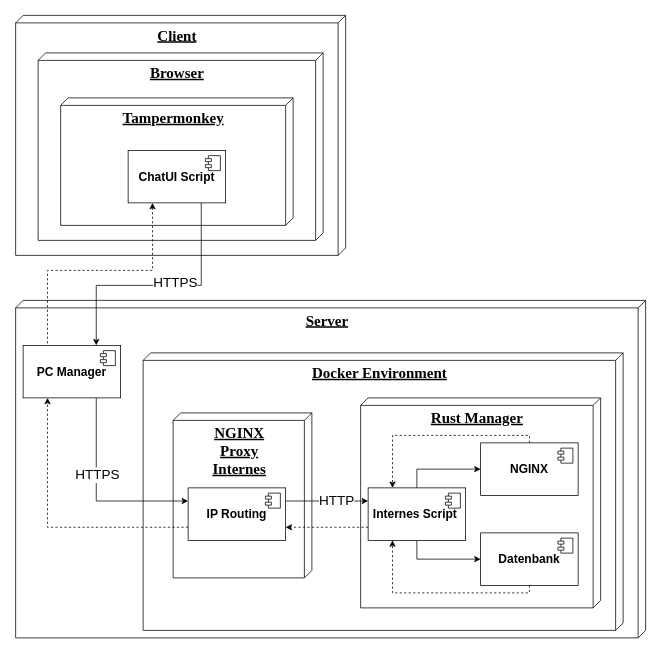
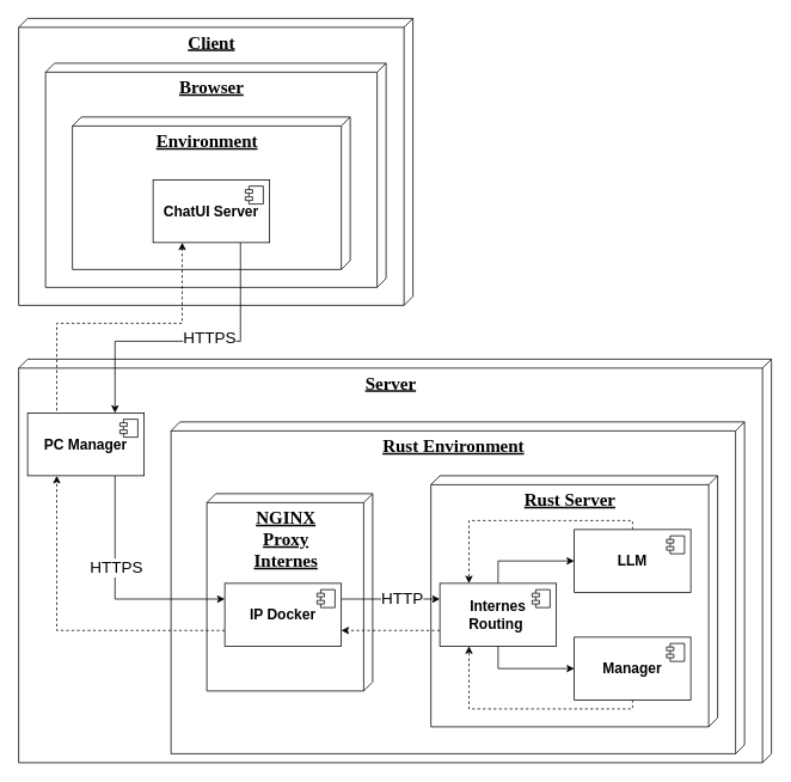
  <mxCell id="0" />
  <mxCell id="1" parent="0" />
  <mxCell id="2" value="&lt;b style=&quot;font-size: 20px;&quot;&gt;Server&lt;/b&gt;" style="verticalAlign=top;align=center;spacingTop=8;spacingLeft=2;spacingRight=12;shape=cube;size=10;direction=south;fontStyle=4;html=1;rounded=0;shadow=0;comic=0;labelBackgroundColor=none;strokeWidth=1;fontFamily=Verdana;fontSize=20;" parent="1" vertex="1"><mxGeometry x="20" y="400" width="840" height="450" as="geometry" /></mxCell>
  <mxCell id="3" value="&lt;b style=&quot;font-size: 20px;&quot;&gt;Client&lt;/b&gt;" style="verticalAlign=top;align=center;spacingTop=8;spacingLeft=2;spacingRight=12;shape=cube;size=10;direction=south;fontStyle=4;html=1;rounded=0;shadow=0;comic=0;labelBackgroundColor=none;strokeWidth=1;fontFamily=Verdana;fontSize=20;" vertex="1" parent="1"><mxGeometry x="20" y="20" width="440" height="320" as="geometry" /></mxCell>
- <mxCell id="4" value="&lt;b style=&quot;font-size: 20px;&quot;&gt;Docker Environment&lt;/b&gt;" style="verticalAlign=top;align=center;spacingTop=8;spacingLeft=2;spacingRight=12;shape=cube;size=10;direction=south;fontStyle=4;html=1;rounded=0;shadow=0;comic=0;labelBackgroundColor=none;strokeWidth=1;fontFamily=Verdana;fontSize=20;" vertex="1" parent="1"><mxGeometry x="190" y="470" width="640" height="370" as="geometry" /></mxCell>
+ <mxCell id="4" value="&lt;b style=&quot;font-size: 20px;&quot;&gt;Rust Environment&lt;/b&gt;" style="verticalAlign=top;align=center;spacingTop=8;spacingLeft=2;spacingRight=12;shape=cube;size=10;direction=south;fontStyle=4;html=1;rounded=0;shadow=0;comic=0;labelBackgroundColor=none;strokeWidth=1;fontFamily=Verdana;fontSize=20;" vertex="1" parent="1"><mxGeometry x="190" y="470" width="640" height="370" as="geometry" /></mxCell>
  <mxCell id="5" value="&lt;b style=&quot;font-size: 20px;&quot;&gt;NGINX&lt;br&gt;Proxy &lt;br&gt;Internes&lt;br&gt;&lt;/b&gt;" style="verticalAlign=top;align=center;spacingTop=8;spacingLeft=2;spacingRight=12;shape=cube;size=10;direction=south;fontStyle=4;html=1;rounded=0;shadow=0;comic=0;labelBackgroundColor=none;strokeWidth=1;fontFamily=Verdana;fontSize=20;" vertex="1" parent="1"><mxGeometry x="230" y="550" width="185" height="220" as="geometry" /></mxCell>
- <mxCell id="6" value="&lt;b style=&quot;font-size: 20px;&quot;&gt;Rust Manager&lt;/b&gt;" style="verticalAlign=top;align=center;spacingTop=8;spacingLeft=2;spacingRight=12;shape=cube;size=10;direction=south;fontStyle=4;html=1;rounded=0;shadow=0;comic=0;labelBackgroundColor=none;strokeWidth=1;fontFamily=Verdana;fontSize=20;" vertex="1" parent="1"><mxGeometry x="480" y="530" width="320" height="280" as="geometry" /></mxCell>
+ <mxCell id="6" value="&lt;b style=&quot;font-size: 20px;&quot;&gt;Rust Server&lt;/b&gt;" style="verticalAlign=top;align=center;spacingTop=8;spacingLeft=2;spacingRight=12;shape=cube;size=10;direction=south;fontStyle=4;html=1;rounded=0;shadow=0;comic=0;labelBackgroundColor=none;strokeWidth=1;fontFamily=Verdana;fontSize=20;" vertex="1" parent="1"><mxGeometry x="480" y="530" width="320" height="280" as="geometry" /></mxCell>
  <mxCell id="7" style="edgeStyle=orthogonalEdgeStyle;rounded=0;orthogonalLoop=1;jettySize=auto;html=1;exitX=1;exitY=0.25;exitDx=0;exitDy=0;entryX=0;entryY=0.25;entryDx=0;entryDy=0;startArrow=none;startFill=0;" edge="1" parent="1" source="10" target="15"><mxGeometry relative="1" as="geometry" /></mxCell>
  <mxCell id="8" value="&lt;font style=&quot;font-size: 18px;&quot;&gt;HTTP&lt;/font&gt;" style="edgeLabel;html=1;align=center;verticalAlign=middle;resizable=0;points=[];" vertex="1" connectable="0" parent="7"><mxGeometry x="0.227" y="1" relative="1" as="geometry"><mxPoint as="offset" /></mxGeometry></mxCell>
  <mxCell id="9" style="edgeStyle=orthogonalEdgeStyle;rounded=0;orthogonalLoop=1;jettySize=auto;html=1;exitX=0;exitY=0.75;exitDx=0;exitDy=0;entryX=0.25;entryY=1;entryDx=0;entryDy=0;dashed=1;" edge="1" parent="1" source="10" target="25"><mxGeometry relative="1" as="geometry" /></mxCell>
- <mxCell id="10" value="&lt;b&gt;&lt;font style=&quot;font-size: 16px;&quot;&gt;IP Routing&lt;/font&gt;&lt;/b&gt;" style="html=1;dropTarget=0;whiteSpace=wrap;" vertex="1" parent="1"><mxGeometry x="250" y="650" width="130" height="70" as="geometry" /></mxCell>
+ <mxCell id="10" value="&lt;b&gt;&lt;font style=&quot;font-size: 16px;&quot;&gt;IP Docker&lt;/font&gt;&lt;/b&gt;" style="html=1;dropTarget=0;whiteSpace=wrap;" vertex="1" parent="1"><mxGeometry x="250" y="650" width="130" height="70" as="geometry" /></mxCell>
  <mxCell id="11" value="" style="shape=module;jettyWidth=8;jettyHeight=4;" vertex="1" parent="10"><mxGeometry x="1" width="20" height="20" relative="1" as="geometry"><mxPoint x="-27" y="7" as="offset" /></mxGeometry></mxCell>
  <mxCell id="12" style="edgeStyle=orthogonalEdgeStyle;rounded=0;orthogonalLoop=1;jettySize=auto;html=1;exitX=0.5;exitY=0;exitDx=0;exitDy=0;entryX=0;entryY=0.5;entryDx=0;entryDy=0;startArrow=none;startFill=0;" edge="1" parent="1" source="15" target="18"><mxGeometry relative="1" as="geometry" /></mxCell>
  <mxCell id="13" style="edgeStyle=orthogonalEdgeStyle;rounded=0;orthogonalLoop=1;jettySize=auto;html=1;exitX=0.5;exitY=1;exitDx=0;exitDy=0;entryX=0;entryY=0.5;entryDx=0;entryDy=0;startArrow=none;startFill=0;" edge="1" parent="1" source="15" target="21"><mxGeometry relative="1" as="geometry" /></mxCell>
  <mxCell id="14" style="edgeStyle=orthogonalEdgeStyle;rounded=0;orthogonalLoop=1;jettySize=auto;html=1;exitX=0;exitY=0.75;exitDx=0;exitDy=0;entryX=1;entryY=0.75;entryDx=0;entryDy=0;dashed=1;" edge="1" parent="1" source="15" target="10"><mxGeometry relative="1" as="geometry" /></mxCell>
- <mxCell id="15" value="&lt;span style=&quot;font-size: 16px;&quot;&gt;&lt;b&gt;Internes Script&amp;nbsp;&lt;/b&gt;&lt;/span&gt;" style="html=1;dropTarget=0;whiteSpace=wrap;" vertex="1" parent="1"><mxGeometry x="490" y="650" width="130" height="70" as="geometry" /></mxCell>
+ <mxCell id="15" value="&lt;span style=&quot;font-size: 16px;&quot;&gt;&lt;b&gt;Internes Routing&amp;nbsp;&lt;/b&gt;&lt;/span&gt;" style="html=1;dropTarget=0;whiteSpace=wrap;" vertex="1" parent="1"><mxGeometry x="490" y="650" width="130" height="70" as="geometry" /></mxCell>
  <mxCell id="16" value="" style="shape=module;jettyWidth=8;jettyHeight=4;" vertex="1" parent="15"><mxGeometry x="1" width="20" height="20" relative="1" as="geometry"><mxPoint x="-27" y="7" as="offset" /></mxGeometry></mxCell>
  <mxCell id="17" style="edgeStyle=orthogonalEdgeStyle;rounded=0;orthogonalLoop=1;jettySize=auto;html=1;exitX=0.5;exitY=0;exitDx=0;exitDy=0;entryX=0.25;entryY=0;entryDx=0;entryDy=0;dashed=1;" edge="1" parent="1" source="18" target="15"><mxGeometry relative="1" as="geometry"><Array as="points"><mxPoint x="705" y="580" /><mxPoint x="523" y="580" /></Array></mxGeometry></mxCell>
- <mxCell id="18" value="&lt;span style=&quot;font-size: 16px;&quot;&gt;&lt;b&gt;NGINX&lt;/b&gt;&lt;/span&gt;" style="html=1;dropTarget=0;whiteSpace=wrap;" vertex="1" parent="1"><mxGeometry x="640" y="590" width="130" height="70" as="geometry" /></mxCell>
+ <mxCell id="18" value="&lt;span style=&quot;font-size: 16px;&quot;&gt;&lt;b&gt;LLM&lt;/b&gt;&lt;/span&gt;" style="html=1;dropTarget=0;whiteSpace=wrap;" vertex="1" parent="1"><mxGeometry x="640" y="590" width="130" height="70" as="geometry" /></mxCell>
  <mxCell id="19" value="" style="shape=module;jettyWidth=8;jettyHeight=4;" vertex="1" parent="18"><mxGeometry x="1" width="20" height="20" relative="1" as="geometry"><mxPoint x="-27" y="7" as="offset" /></mxGeometry></mxCell>
  <mxCell id="20" style="edgeStyle=orthogonalEdgeStyle;rounded=0;orthogonalLoop=1;jettySize=auto;html=1;exitX=0.5;exitY=1;exitDx=0;exitDy=0;entryX=0.25;entryY=1;entryDx=0;entryDy=0;dashed=1;" edge="1" parent="1" source="21" target="15"><mxGeometry relative="1" as="geometry"><Array as="points"><mxPoint x="705" y="790" /><mxPoint x="523" y="790" /></Array></mxGeometry></mxCell>
- <mxCell id="21" value="&lt;span style=&quot;font-size: 16px;&quot;&gt;&lt;b&gt;Datenbank&lt;/b&gt;&lt;/span&gt;" style="html=1;dropTarget=0;whiteSpace=wrap;" vertex="1" parent="1"><mxGeometry x="640" y="710" width="130" height="70" as="geometry" /></mxCell>
+ <mxCell id="21" value="&lt;span style=&quot;font-size: 16px;&quot;&gt;&lt;b&gt;Manager&lt;/b&gt;&lt;/span&gt;" style="html=1;dropTarget=0;whiteSpace=wrap;" vertex="1" parent="1"><mxGeometry x="640" y="710" width="130" height="70" as="geometry" /></mxCell>
  <mxCell id="22" value="" style="shape=module;jettyWidth=8;jettyHeight=4;" vertex="1" parent="21"><mxGeometry x="1" width="20" height="20" relative="1" as="geometry"><mxPoint x="-27" y="7" as="offset" /></mxGeometry></mxCell>
  <mxCell id="23" style="edgeStyle=orthogonalEdgeStyle;rounded=0;orthogonalLoop=1;jettySize=auto;html=1;exitX=0.75;exitY=1;exitDx=0;exitDy=0;entryX=0;entryY=0.25;entryDx=0;entryDy=0;" edge="1" parent="1" source="25" target="10"><mxGeometry relative="1" as="geometry" /></mxCell>
  <mxCell id="24" value="&lt;font style=&quot;font-size: 18px;&quot;&gt;HTTPS&lt;/font&gt;" style="edgeLabel;html=1;align=center;verticalAlign=middle;resizable=0;points=[];" vertex="1" connectable="0" parent="23"><mxGeometry x="-0.217" y="1" relative="1" as="geometry"><mxPoint as="offset" /></mxGeometry></mxCell>
  <mxCell id="25" value="&lt;span style=&quot;font-size: 16px;&quot;&gt;&lt;b&gt;PC Manager&lt;/b&gt;&lt;/span&gt;" style="html=1;dropTarget=0;whiteSpace=wrap;" vertex="1" parent="1"><mxGeometry x="30" y="460" width="130" height="70" as="geometry" /></mxCell>
  <mxCell id="26" value="" style="shape=module;jettyWidth=8;jettyHeight=4;" vertex="1" parent="25"><mxGeometry x="1" width="20" height="20" relative="1" as="geometry"><mxPoint x="-27" y="7" as="offset" /></mxGeometry></mxCell>
  <mxCell id="27" value="&lt;b style=&quot;font-size: 20px;&quot;&gt;Browser&lt;/b&gt;" style="verticalAlign=top;align=center;spacingTop=8;spacingLeft=2;spacingRight=12;shape=cube;size=10;direction=south;fontStyle=4;html=1;rounded=0;shadow=0;comic=0;labelBackgroundColor=none;strokeWidth=1;fontFamily=Verdana;fontSize=20;" vertex="1" parent="1"><mxGeometry x="50" y="70" width="380" height="250" as="geometry" /></mxCell>
- <mxCell id="28" value="&lt;b style=&quot;font-size: 20px;&quot;&gt;Tampermonkey&lt;/b&gt;" style="verticalAlign=top;align=center;spacingTop=8;spacingLeft=2;spacingRight=12;shape=cube;size=10;direction=south;fontStyle=4;html=1;rounded=0;shadow=0;comic=0;labelBackgroundColor=none;strokeWidth=1;fontFamily=Verdana;fontSize=20;" vertex="1" parent="1"><mxGeometry x="80" y="130" width="310" height="170" as="geometry" /></mxCell>
+ <mxCell id="28" value="&lt;b style=&quot;font-size: 20px;&quot;&gt;Environment&lt;/b&gt;" style="verticalAlign=top;align=center;spacingTop=8;spacingLeft=2;spacingRight=12;shape=cube;size=10;direction=south;fontStyle=4;html=1;rounded=0;shadow=0;comic=0;labelBackgroundColor=none;strokeWidth=1;fontFamily=Verdana;fontSize=20;" vertex="1" parent="1"><mxGeometry x="80" y="130" width="310" height="170" as="geometry" /></mxCell>
  <mxCell id="29" style="edgeStyle=orthogonalEdgeStyle;rounded=0;orthogonalLoop=1;jettySize=auto;html=1;exitX=0.75;exitY=1;exitDx=0;exitDy=0;entryX=0.75;entryY=0;entryDx=0;entryDy=0;" edge="1" parent="1" source="32" target="25"><mxGeometry relative="1" as="geometry"><Array as="points"><mxPoint x="267" y="380" /><mxPoint x="127" y="380" /></Array></mxGeometry></mxCell>
  <mxCell id="30" value="&lt;font style=&quot;font-size: 18px;&quot;&gt;HTTPS&lt;/font&gt;" style="edgeLabel;html=1;align=center;verticalAlign=middle;resizable=0;points=[];" vertex="1" connectable="0" parent="29"><mxGeometry x="-0.181" y="-5" relative="1" as="geometry"><mxPoint x="-10" as="offset" /></mxGeometry></mxCell>
  <mxCell id="31" style="edgeStyle=orthogonalEdgeStyle;rounded=0;orthogonalLoop=1;jettySize=auto;html=1;exitX=0.25;exitY=1;exitDx=0;exitDy=0;entryX=0.25;entryY=0;entryDx=0;entryDy=0;endArrow=none;endFill=0;startArrow=classic;startFill=1;dashed=1;" edge="1" parent="1" source="32" target="25"><mxGeometry relative="1" as="geometry"><Array as="points"><mxPoint x="203" y="360" /><mxPoint x="63" y="360" /></Array></mxGeometry></mxCell>
- <mxCell id="32" value="&lt;span style=&quot;font-size: 16px;&quot;&gt;&lt;b&gt;ChatUI Script&lt;/b&gt;&lt;/span&gt;" style="html=1;dropTarget=0;whiteSpace=wrap;" vertex="1" parent="1"><mxGeometry x="170" y="200" width="130" height="70" as="geometry" /></mxCell>
+ <mxCell id="32" value="&lt;span style=&quot;font-size: 16px;&quot;&gt;&lt;b&gt;ChatUI Server&lt;/b&gt;&lt;/span&gt;" style="html=1;dropTarget=0;whiteSpace=wrap;" vertex="1" parent="1"><mxGeometry x="170" y="200" width="130" height="70" as="geometry" /></mxCell>
  <mxCell id="33" value="" style="shape=module;jettyWidth=8;jettyHeight=4;" vertex="1" parent="32"><mxGeometry x="1" width="20" height="20" relative="1" as="geometry"><mxPoint x="-27" y="7" as="offset" /></mxGeometry></mxCell>
